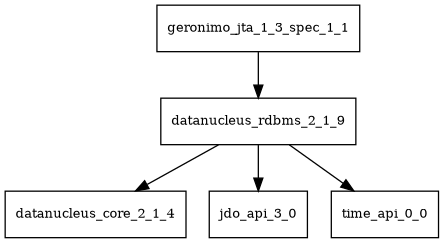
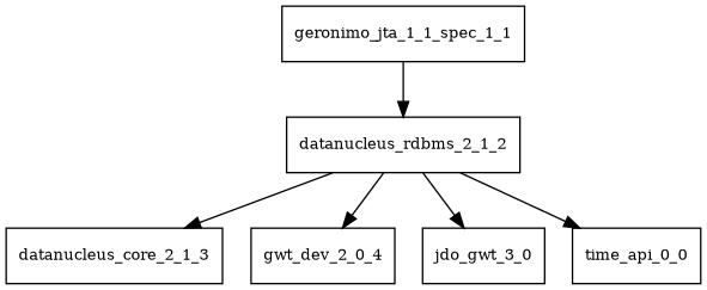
  digraph {
    node [fontsize=10.0 shape=box]
-   datanucleus_rdbms_2_1_2 [label=datanucleus_rdbms_2_1_9]
-   datanucleus_core_2_1_3 [label=datanucleus_core_2_1_4]
-   jdo_api_3_0
+   datanucleus_rdbms_2_1_2
+   datanucleus_core_2_1_3
+   gwt_dev_2_0_4
+   jdo_api_3_0 [label=jdo_gwt_3_0]
    n5 [label=time_api_0_0]
-   geronimo_jta_1_1_spec_1_1 [label=geronimo_jta_1_3_spec_1_1]
+   geronimo_jta_1_1_spec_1_1
    datanucleus_rdbms_2_1_2 -> datanucleus_core_2_1_3
+   datanucleus_rdbms_2_1_2 -> gwt_dev_2_0_4
    datanucleus_rdbms_2_1_2 -> jdo_api_3_0
    datanucleus_rdbms_2_1_2 -> n5
    geronimo_jta_1_1_spec_1_1 -> datanucleus_rdbms_2_1_2
  }
